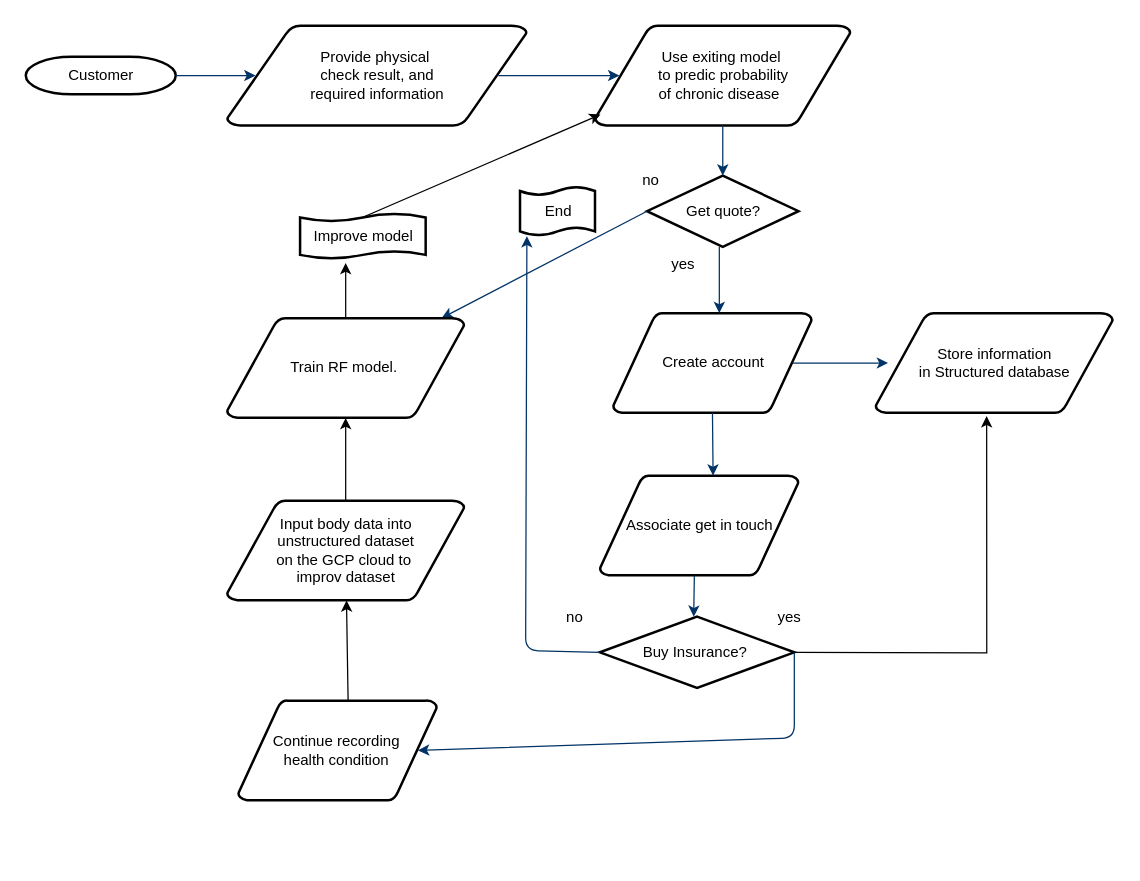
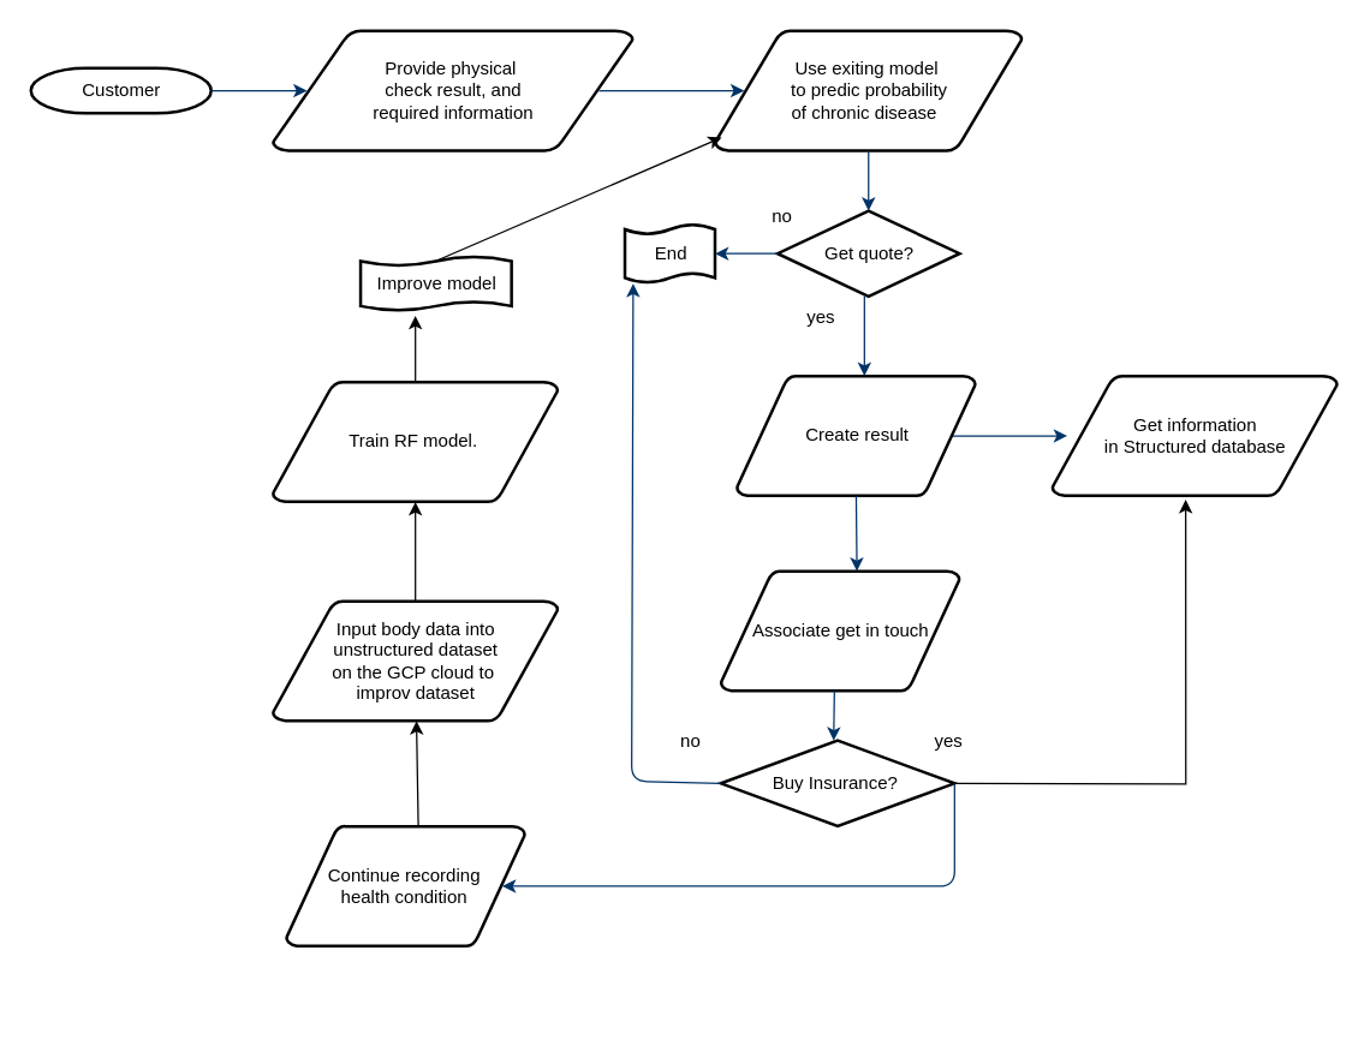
  <mxCell id="0" />
  <mxCell id="1" parent="0" />
  <mxCell id="2" value="Customer" style="shape=mxgraph.flowchart.terminator;strokeWidth=2;gradientColor=none;gradientDirection=north;fontStyle=0;html=1;" parent="1" vertex="1"><mxGeometry x="20" y="45" width="120" height="30" as="geometry" /></mxCell>
  <mxCell id="3" value="Provide physical&amp;nbsp;&lt;br&gt;check result, and&lt;br&gt;required information" style="shape=mxgraph.flowchart.data;strokeWidth=2;gradientColor=none;gradientDirection=north;fontStyle=0;html=1;" parent="1" vertex="1"><mxGeometry x="181" y="20" width="240" height="80" as="geometry" /></mxCell>
- <mxCell id="4" value="Create account" style="shape=mxgraph.flowchart.data;strokeWidth=2;gradientColor=none;gradientDirection=north;fontStyle=0;html=1;" parent="1" vertex="1"><mxGeometry x="490" y="250" width="159" height="80" as="geometry" /></mxCell>
+ <mxCell id="4" value="Create result" style="shape=mxgraph.flowchart.data;strokeWidth=2;gradientColor=none;gradientDirection=north;fontStyle=0;html=1;" parent="1" vertex="1"><mxGeometry x="490" y="250" width="159" height="80" as="geometry" /></mxCell>
  <mxCell id="5" value="Use exiting model&amp;nbsp;&lt;br&gt;to predic probability&lt;br&gt;of chronic disease&amp;nbsp;&amp;nbsp;" style="shape=mxgraph.flowchart.data;strokeWidth=2;gradientColor=none;gradientDirection=north;fontStyle=0;html=1;" parent="1" vertex="1"><mxGeometry x="475.5" y="20" width="204.5" height="80" as="geometry" /></mxCell>
  <mxCell id="6" value="Get quote?" style="shape=mxgraph.flowchart.decision;strokeWidth=2;gradientColor=none;gradientDirection=north;fontStyle=0;html=1;" parent="1" vertex="1"><mxGeometry x="517.13" y="140" width="121.25" height="57" as="geometry" /></mxCell>
  <mxCell id="7" style="fontStyle=1;strokeColor=#003366;strokeWidth=1;html=1;entryX=0.095;entryY=0.5;entryDx=0;entryDy=0;entryPerimeter=0;" parent="1" source="2" target="3" edge="1"><mxGeometry relative="1" as="geometry" /></mxCell>
  <mxCell id="8" style="fontStyle=1;strokeColor=#003366;strokeWidth=1;html=1;exitX=0.905;exitY=0.5;exitDx=0;exitDy=0;exitPerimeter=0;entryX=0.095;entryY=0.5;entryDx=0;entryDy=0;entryPerimeter=0;" parent="1" source="3" target="5" edge="1"><mxGeometry relative="1" as="geometry" /></mxCell>
  <mxCell id="9" value="yes" style="text;fontStyle=0;html=1;strokeColor=none;gradientColor=none;fillColor=none;strokeWidth=2;" parent="1" vertex="1"><mxGeometry x="535" y="197" width="40" height="26" as="geometry" /></mxCell>
- <mxCell id="10" value="Store information&lt;br&gt;in Structured database" style="shape=mxgraph.flowchart.data;strokeWidth=2;gradientColor=none;gradientDirection=north;fontStyle=0;html=1;" parent="1" vertex="1"><mxGeometry x="700" y="250" width="190" height="80" as="geometry" /></mxCell>
+ <mxCell id="10" value="Get information&lt;br&gt;in Structured database" style="shape=mxgraph.flowchart.data;strokeWidth=2;gradientColor=none;gradientDirection=north;fontStyle=0;html=1;" parent="1" vertex="1"><mxGeometry x="700" y="250" width="190" height="80" as="geometry" /></mxCell>
  <mxCell id="11" value="no" style="text;fontStyle=0;html=1;strokeColor=none;gradientColor=none;fillColor=none;strokeWidth=2;align=center;" parent="1" vertex="1"><mxGeometry x="500" y="130" width="40" height="26" as="geometry" /></mxCell>
  <mxCell id="12" value="" style="edgeStyle=elbowEdgeStyle;elbow=horizontal;fontStyle=1;strokeColor=#003366;strokeWidth=1;html=1;exitX=0.5;exitY=1;exitDx=0;exitDy=0;exitPerimeter=0;" parent="1" source="4" edge="1"><mxGeometry width="100" height="100" as="geometry"><mxPoint x="410" y="570" as="sourcePoint" /><mxPoint x="570" y="380" as="targetPoint" /><Array as="points"><mxPoint x="570" y="370" /><mxPoint x="410" y="570" /></Array></mxGeometry></mxCell>
  <mxCell id="13" value="" style="edgeStyle=elbowEdgeStyle;elbow=horizontal;fontStyle=1;strokeColor=#003366;strokeWidth=1;html=1;exitX=0.905;exitY=0.5;exitDx=0;exitDy=0;exitPerimeter=0;" parent="1" source="4" edge="1"><mxGeometry width="100" height="100" as="geometry"><mxPoint y="-10" as="sourcePoint" x="-20" /><mxPoint x="710" y="290" as="targetPoint" /><Array as="points"><mxPoint x="690" y="310" /></Array></mxGeometry></mxCell>
  <mxCell id="14" value="End" style="shape=mxgraph.flowchart.paper_tape;strokeWidth=2;gradientColor=none;gradientDirection=north;fontStyle=0;html=1;" parent="1" vertex="1"><mxGeometry x="415.5" y="148.5" width="60" height="40" as="geometry" /></mxCell>
  <mxCell id="15" style="fontStyle=1;strokeColor=#003366;strokeWidth=1;html=1;exitX=0.5;exitY=1;exitDx=0;exitDy=0;exitPerimeter=0;entryX=0.5;entryY=0;entryDx=0;entryDy=0;entryPerimeter=0;" edge="1" parent="1" source="5" target="6"><mxGeometry relative="1" as="geometry"><mxPoint x="408.2" y="70" as="sourcePoint" /><mxPoint x="504.928" y="70" as="targetPoint" /></mxGeometry></mxCell>
- <mxCell id="16" style="fontStyle=1;strokeColor=#003366;strokeWidth=1;html=1;exitX=0;exitY=0.5;exitDx=0;exitDy=0;exitPerimeter=0;" edge="1" parent="1" source="6" target="29"><mxGeometry relative="1" as="geometry"><mxPoint x="587.75" y="110" as="sourcePoint" /><mxPoint x="587.755" y="150" as="targetPoint" /></mxGeometry></mxCell>
+ <mxCell id="16" style="fontStyle=1;strokeColor=#003366;strokeWidth=1;html=1;exitX=0;exitY=0.5;exitDx=0;exitDy=0;exitPerimeter=0;entryX=1;entryY=0.5;entryDx=0;entryDy=0;entryPerimeter=0;" edge="1" parent="1" source="6" target="14"><mxGeometry relative="1" as="geometry"><mxPoint x="587.75" y="110" as="sourcePoint" /><mxPoint x="587.755" y="150" as="targetPoint" /></mxGeometry></mxCell>
  <mxCell id="17" value="" style="edgeStyle=elbowEdgeStyle;elbow=horizontal;exitX=1;exitY=0;fontStyle=1;strokeColor=#003366;strokeWidth=1;html=1;exitDx=0;exitDy=0;" edge="1" parent="1" source="9"><mxGeometry x="10" y="10" width="100" height="100" as="geometry"><mxPoint x="374.395" y="450" as="sourcePoint" /><mxPoint x="575" y="250" as="targetPoint" /><Array as="points"><mxPoint x="575" y="250" /></Array></mxGeometry></mxCell>
  <mxCell id="18" value="Associate get in touch" style="shape=mxgraph.flowchart.data;strokeWidth=2;gradientColor=none;gradientDirection=north;fontStyle=0;html=1;" vertex="1" parent="1"><mxGeometry x="479.38" y="380" width="159" height="80" as="geometry" /></mxCell>
  <mxCell id="19" value="Buy Insurance?&amp;nbsp;" style="shape=mxgraph.flowchart.decision;strokeWidth=2;gradientColor=none;gradientDirection=north;fontStyle=0;html=1;" vertex="1" parent="1"><mxGeometry x="479.38" y="493" width="155.63" height="57" as="geometry" /></mxCell>
  <mxCell id="20" value="" style="edgeStyle=elbowEdgeStyle;elbow=horizontal;fontStyle=1;strokeColor=#003366;strokeWidth=1;html=1;" edge="1" parent="1"><mxGeometry x="-15.5" y="113" width="100" height="100" as="geometry"><mxPoint x="555" y="460" as="sourcePoint" /><mxPoint x="554.5" y="493" as="targetPoint" /><Array as="points"><mxPoint x="554.5" y="483" /><mxPoint x="394.5" y="683" /></Array></mxGeometry></mxCell>
  <mxCell id="21" value="yes" style="text;fontStyle=0;html=1;strokeColor=none;gradientColor=none;fillColor=none;strokeWidth=2;" vertex="1" parent="1"><mxGeometry x="620" y="480" width="40" height="26" as="geometry" /></mxCell>
  <mxCell id="22" value="" style="endArrow=classic;html=1;rounded=0;entryX=0.468;entryY=1.031;entryDx=0;entryDy=0;entryPerimeter=0;exitX=1;exitY=0.5;exitDx=0;exitDy=0;exitPerimeter=0;" edge="1" parent="1" source="19" target="10"><mxGeometry width="50" height="50" relative="1" as="geometry"><mxPoint x="615" y="430" as="sourcePoint" /><mxPoint x="665" y="380" as="targetPoint" /><Array as="points"><mxPoint x="789" y="522" /></Array></mxGeometry></mxCell>
  <mxCell id="23" value="no" style="text;fontStyle=0;html=1;strokeColor=none;gradientColor=none;fillColor=none;strokeWidth=2;align=center;" vertex="1" parent="1"><mxGeometry x="439.38" y="480" width="40" height="26" as="geometry" /></mxCell>
  <mxCell id="24" style="fontStyle=1;strokeColor=#003366;strokeWidth=1;html=1;entryX=1;entryY=0.5;entryDx=0;entryDy=0;entryPerimeter=0;exitX=0;exitY=0.5;exitDx=0;exitDy=0;exitPerimeter=0;" edge="1" parent="1" source="19"><mxGeometry relative="1" as="geometry"><mxPoint x="415.5" y="300" as="sourcePoint" /><mxPoint x="421" y="188.5" as="targetPoint" /><Array as="points"><mxPoint x="420" y="520" /></Array></mxGeometry></mxCell>
  <mxCell id="25" style="fontStyle=1;strokeColor=#003366;strokeWidth=1;html=1;exitX=1;exitY=0.5;exitDx=0;exitDy=0;exitPerimeter=0;entryX=0.905;entryY=0.5;entryDx=0;entryDy=0;entryPerimeter=0;" edge="1" parent="1" source="19" target="26"><mxGeometry relative="1" as="geometry"><mxPoint x="489.38" y="531.5" as="sourcePoint" /><mxPoint x="340" y="680" as="targetPoint" /><Array as="points"><mxPoint x="635" y="590" /></Array></mxGeometry></mxCell>
- <mxCell id="26" value="Continue recording&amp;nbsp;&lt;br&gt;health condition&amp;nbsp;" style="shape=mxgraph.flowchart.data;strokeWidth=2;gradientColor=none;gradientDirection=north;fontStyle=0;html=1;" vertex="1" parent="1"><mxGeometry x="190" y="560" width="159" height="80" as="geometry" /></mxCell>
+ <mxCell id="26" value="Continue recording&amp;nbsp;&lt;br&gt;health condition&amp;nbsp;" style="shape=mxgraph.flowchart.data;strokeWidth=2;gradientColor=none;gradientDirection=north;fontStyle=0;html=1;" vertex="1" parent="1"><mxGeometry x="190" y="550" width="159" height="80" as="geometry" /></mxCell>
  <mxCell id="27" value="Input body data into&lt;br&gt;unstructured dataset&lt;br&gt;on the GCP cloud to&amp;nbsp;&lt;br&gt;improv dataset" style="shape=mxgraph.flowchart.data;strokeWidth=2;gradientColor=none;gradientDirection=north;fontStyle=0;html=1;" vertex="1" parent="1"><mxGeometry x="181" y="400" width="190" height="80" as="geometry" /></mxCell>
  <mxCell id="28" value="" style="endArrow=classic;html=1;rounded=0;exitX=0.553;exitY=0;exitDx=0;exitDy=0;exitPerimeter=0;" edge="1" parent="1" source="26" target="27"><mxGeometry width="50" height="50" relative="1" as="geometry"><mxPoint x="490" y="410" as="sourcePoint" /><mxPoint x="540" y="360" as="targetPoint" /></mxGeometry></mxCell>
  <mxCell id="29" value="Train RF model.&amp;nbsp;" style="shape=mxgraph.flowchart.data;strokeWidth=2;gradientColor=none;gradientDirection=north;fontStyle=0;html=1;" vertex="1" parent="1"><mxGeometry x="181" y="254" width="190" height="80" as="geometry" /></mxCell>
  <mxCell id="30" value="" style="endArrow=classic;html=1;rounded=0;exitX=0.5;exitY=0;exitDx=0;exitDy=0;exitPerimeter=0;entryX=0.5;entryY=1;entryDx=0;entryDy=0;entryPerimeter=0;" edge="1" parent="1" source="27" target="29"><mxGeometry width="50" height="50" relative="1" as="geometry"><mxPoint x="287.927" y="560" as="sourcePoint" /><mxPoint x="286.701" y="490" as="targetPoint" /></mxGeometry></mxCell>
  <mxCell id="31" value="Improve model" style="shape=mxgraph.flowchart.paper_tape;strokeWidth=2;gradientColor=none;gradientDirection=north;fontStyle=0;html=1;" vertex="1" parent="1"><mxGeometry x="239.5" y="170" width="100.5" height="37" as="geometry" /></mxCell>
  <mxCell id="32" value="" style="endArrow=classic;html=1;rounded=0;exitX=0.5;exitY=0;exitDx=0;exitDy=0;exitPerimeter=0;" edge="1" parent="1" source="29"><mxGeometry width="50" height="50" relative="1" as="geometry"><mxPoint x="275.5" y="253" as="sourcePoint" /><mxPoint x="276" y="210" as="targetPoint" /></mxGeometry></mxCell>
  <mxCell id="33" value="" style="endArrow=classic;html=1;rounded=0;exitX=0.5;exitY=0.09;exitDx=0;exitDy=0;exitPerimeter=0;entryX=0.022;entryY=0.888;entryDx=0;entryDy=0;entryPerimeter=0;" edge="1" parent="1" source="31" target="5"><mxGeometry width="50" height="50" relative="1" as="geometry"><mxPoint x="296" y="420" as="sourcePoint" /><mxPoint x="296" y="364" as="targetPoint" /></mxGeometry></mxCell>
